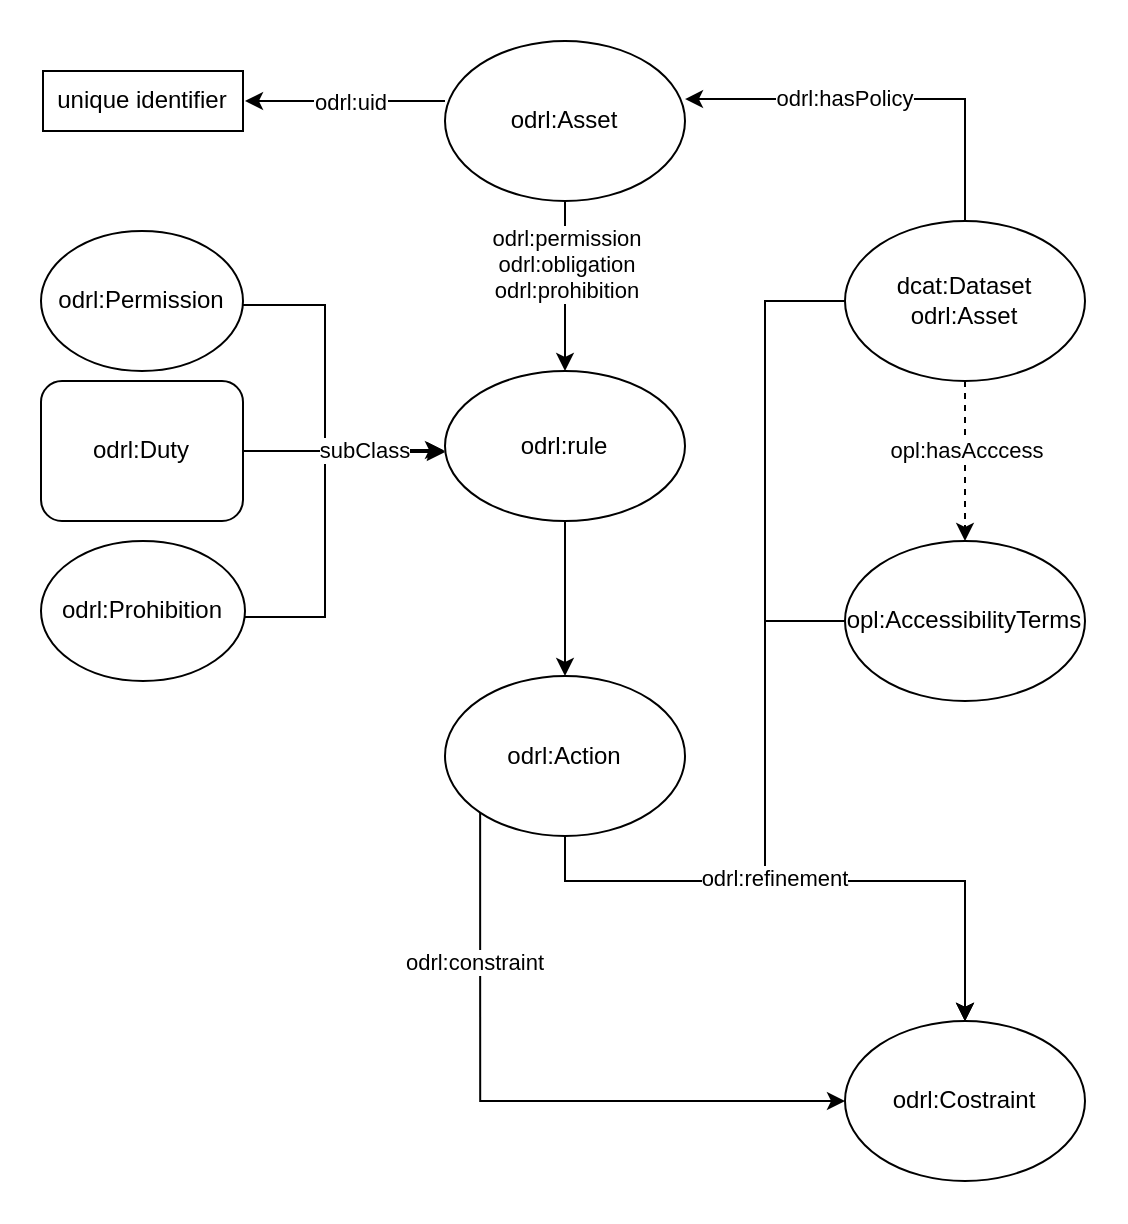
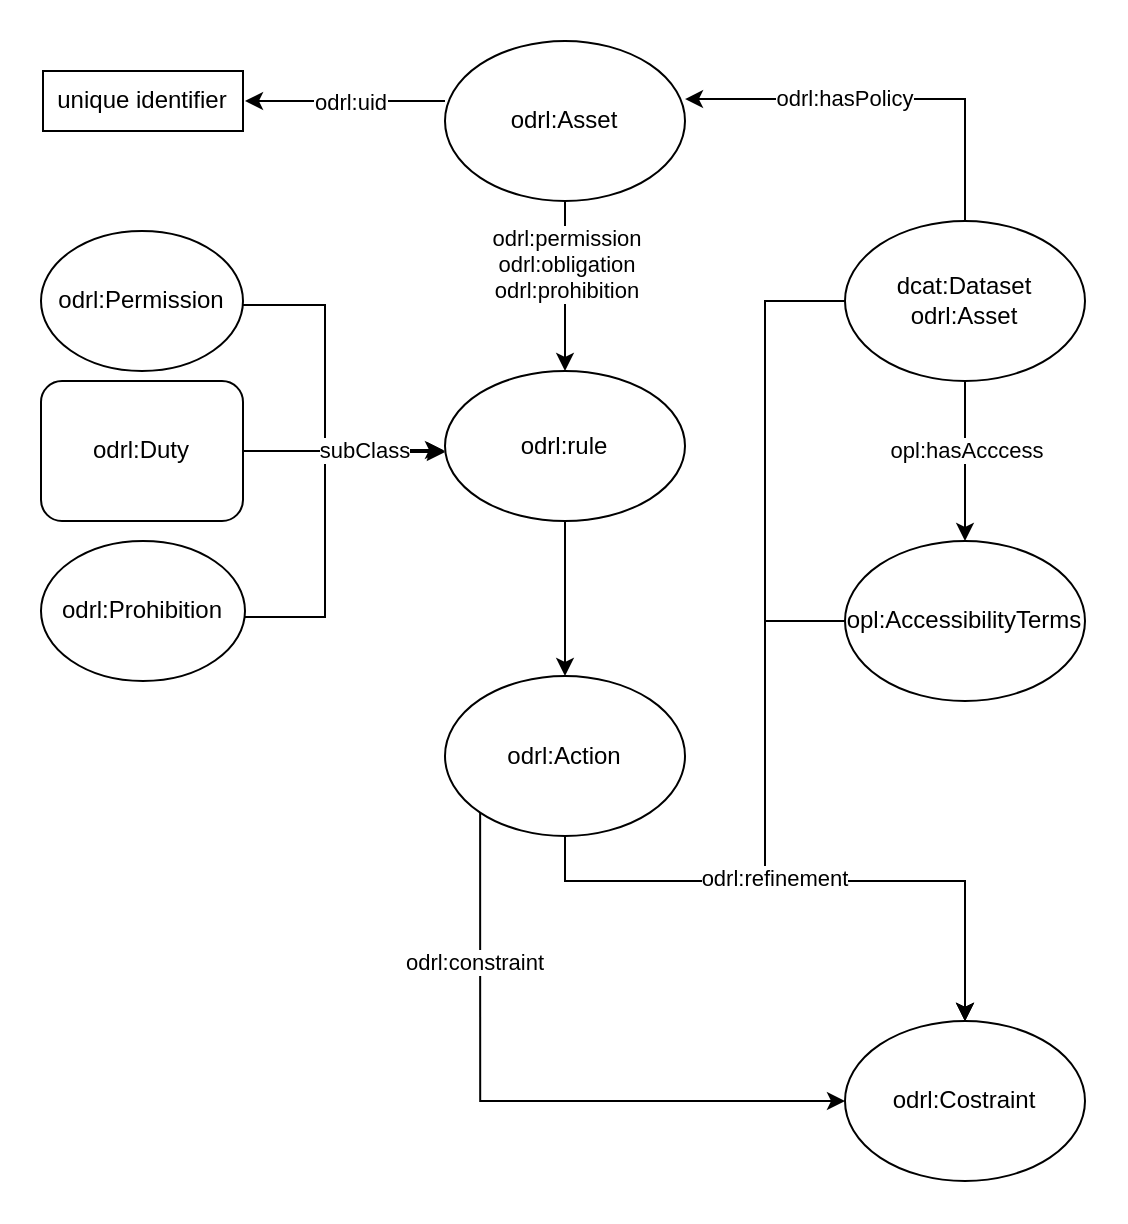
  <mxCell id="0" />
  <mxCell id="1" parent="0" />
  <mxCell id="2" value="odrl:hasPolicy" style="edgeStyle=orthogonalEdgeStyle;rounded=0;orthogonalLoop=1;jettySize=auto;html=1;exitX=0.5;exitY=0;exitDx=0;exitDy=0;entryX=1;entryY=0.363;entryDx=0;entryDy=0;entryPerimeter=0;" edge="1" parent="1" source="6" target="11"><mxGeometry x="0.204" relative="1" as="geometry"><mxPoint as="offset" /></mxGeometry></mxCell>
- <mxCell id="3" value="" style="edgeStyle=orthogonalEdgeStyle;rounded=0;orthogonalLoop=1;jettySize=auto;html=1;dashed=1;" edge="1" parent="1" source="6" target="29"><mxGeometry relative="1" as="geometry" /></mxCell>
+ <mxCell id="3" value="" style="edgeStyle=orthogonalEdgeStyle;rounded=0;orthogonalLoop=1;jettySize=auto;html=1;" edge="1" parent="1" source="6" target="29"><mxGeometry relative="1" as="geometry" /></mxCell>
  <mxCell id="4" value="opl:hasAcccess" style="edgeLabel;html=1;align=center;verticalAlign=middle;resizable=0;points=[];" vertex="1" connectable="0" parent="3"><mxGeometry x="-0.15" relative="1" as="geometry"><mxPoint as="offset" /></mxGeometry></mxCell>
  <mxCell id="5" style="edgeStyle=orthogonalEdgeStyle;rounded=0;orthogonalLoop=1;jettySize=auto;html=1;exitX=0;exitY=0.5;exitDx=0;exitDy=0;" edge="1" parent="1" source="6"><mxGeometry relative="1" as="geometry"><mxPoint x="482" y="510" as="targetPoint" /><Array as="points"><mxPoint x="382" y="150" /><mxPoint x="382" y="440" /><mxPoint x="482" y="440" /></Array></mxGeometry></mxCell>
  <mxCell id="6" value="dcat:Dataset&lt;br&gt;odrl:Asset" style="ellipse;whiteSpace=wrap;html=1;" vertex="1" parent="1"><mxGeometry x="422" y="110" width="120" height="80" as="geometry" /></mxCell>
  <mxCell id="7" style="edgeStyle=orthogonalEdgeStyle;rounded=0;orthogonalLoop=1;jettySize=auto;html=1;exitX=0;exitY=0.375;exitDx=0;exitDy=0;exitPerimeter=0;" edge="1" parent="1" source="11"><mxGeometry relative="1" as="geometry"><mxPoint x="122" y="50" as="targetPoint" /><Array as="points"><mxPoint x="132" y="50" /></Array></mxGeometry></mxCell>
  <mxCell id="8" value="odrl:uid" style="edgeLabel;html=1;align=center;verticalAlign=middle;resizable=0;points=[];" vertex="1" connectable="0" parent="7"><mxGeometry x="-0.044" y="1" relative="1" as="geometry"><mxPoint y="-1" as="offset" /></mxGeometry></mxCell>
  <mxCell id="9" value="" style="edgeStyle=orthogonalEdgeStyle;rounded=0;orthogonalLoop=1;jettySize=auto;html=1;" edge="1" parent="1" source="11" target="14"><mxGeometry relative="1" as="geometry" /></mxCell>
  <mxCell id="10" value="odrl:permission&lt;br&gt;odrl:obligation&lt;br&gt;odrl:prohibition" style="edgeLabel;html=1;align=center;verticalAlign=middle;resizable=0;points=[];" vertex="1" connectable="0" parent="9"><mxGeometry x="-0.6" y="1" relative="1" as="geometry"><mxPoint x="-1" y="14" as="offset" /></mxGeometry></mxCell>
  <mxCell id="11" value="odrl:Asset&lt;br&gt;" style="ellipse;whiteSpace=wrap;html=1;" vertex="1" parent="1"><mxGeometry x="222" y="20" width="120" height="80" as="geometry" /></mxCell>
  <mxCell id="12" value="unique identifier" style="whiteSpace=wrap;html=1;" vertex="1" parent="1"><mxGeometry x="21" y="35" width="100" height="30" as="geometry" /></mxCell>
  <mxCell id="13" value="" style="edgeStyle=orthogonalEdgeStyle;rounded=0;orthogonalLoop=1;jettySize=auto;html=1;" edge="1" parent="1" source="14" target="25"><mxGeometry relative="1" as="geometry" /></mxCell>
  <mxCell id="14" value="odrl:rule" style="ellipse;whiteSpace=wrap;html=1;" vertex="1" parent="1"><mxGeometry x="222" y="185" width="120" height="75" as="geometry" /></mxCell>
  <mxCell id="15" style="edgeStyle=orthogonalEdgeStyle;rounded=0;orthogonalLoop=1;jettySize=auto;html=1;exitX=1;exitY=0.5;exitDx=0;exitDy=0;entryX=0;entryY=0.5;entryDx=0;entryDy=0;" edge="1" parent="1"><mxGeometry relative="1" as="geometry"><mxPoint x="221" y="224.5" as="targetPoint" /><mxPoint x="120" y="152" as="sourcePoint" /><Array as="points"><mxPoint x="162" y="152" /><mxPoint x="162" y="225" /></Array></mxGeometry></mxCell>
  <mxCell id="16" value="odrl:Permission" style="ellipse;whiteSpace=wrap;html=1;" vertex="1" parent="1"><mxGeometry x="20" y="115" width="101" height="70" as="geometry" /></mxCell>
  <mxCell id="17" style="edgeStyle=orthogonalEdgeStyle;rounded=0;orthogonalLoop=1;jettySize=auto;html=1;exitX=1;exitY=0.5;exitDx=0;exitDy=0;" edge="1" parent="1" source="18"><mxGeometry relative="1" as="geometry"><mxPoint x="222" y="225" as="targetPoint" /></mxGeometry></mxCell>
  <mxCell id="18" value="odrl:Duty" style="whiteSpace=wrap;html=1;rounded=1;" vertex="1" parent="1"><mxGeometry x="20" y="190" width="101" height="70" as="geometry" /></mxCell>
  <mxCell id="19" style="edgeStyle=orthogonalEdgeStyle;rounded=0;orthogonalLoop=1;jettySize=auto;html=1;exitX=1;exitY=0.5;exitDx=0;exitDy=0;entryX=0;entryY=0.5;entryDx=0;entryDy=0;" edge="1" parent="1"><mxGeometry relative="1" as="geometry"><mxPoint x="122" y="308" as="sourcePoint" /><mxPoint x="222" y="225.5" as="targetPoint" /><Array as="points"><mxPoint x="162" y="308" /><mxPoint x="162" y="226" /></Array></mxGeometry></mxCell>
  <mxCell id="20" value="subClass" style="edgeLabel;html=1;align=center;verticalAlign=middle;resizable=0;points=[];" vertex="1" connectable="0" parent="19"><mxGeometry x="0.54" y="2" relative="1" as="geometry"><mxPoint x="1" y="1" as="offset" /></mxGeometry></mxCell>
  <mxCell id="21" value="odrl:Prohibition&lt;br&gt;" style="ellipse;whiteSpace=wrap;html=1;" vertex="1" parent="1"><mxGeometry x="20" y="270" width="102" height="70" as="geometry" /></mxCell>
  <mxCell id="22" value="" style="edgeStyle=orthogonalEdgeStyle;rounded=0;orthogonalLoop=1;jettySize=auto;html=1;" edge="1" parent="1" source="25" target="26"><mxGeometry relative="1" as="geometry"><Array as="points"><mxPoint x="282" y="440" /><mxPoint x="482" y="440" /></Array></mxGeometry></mxCell>
  <mxCell id="23" style="edgeStyle=orthogonalEdgeStyle;rounded=0;orthogonalLoop=1;jettySize=auto;html=1;exitX=0;exitY=1;exitDx=0;exitDy=0;entryX=0;entryY=0.5;entryDx=0;entryDy=0;" edge="1" parent="1" source="25" target="26"><mxGeometry relative="1" as="geometry"><Array as="points"><mxPoint x="240" y="550" /></Array></mxGeometry></mxCell>
  <mxCell id="24" value="odrl:constraint" style="edgeLabel;html=1;align=center;verticalAlign=middle;resizable=0;points=[];" vertex="1" connectable="0" parent="23"><mxGeometry x="-0.478" y="-3" relative="1" as="geometry"><mxPoint y="-10.78" as="offset" /></mxGeometry></mxCell>
  <mxCell id="25" value="odrl:Action&lt;br&gt;" style="ellipse;whiteSpace=wrap;html=1;" vertex="1" parent="1"><mxGeometry x="222" y="337.5" width="120" height="80" as="geometry" /></mxCell>
  <mxCell id="26" value="odrl:Costraint" style="ellipse;whiteSpace=wrap;html=1;" vertex="1" parent="1"><mxGeometry x="422" y="510" width="120" height="80" as="geometry" /></mxCell>
  <mxCell id="27" style="edgeStyle=orthogonalEdgeStyle;rounded=0;orthogonalLoop=1;jettySize=auto;html=1;exitX=0;exitY=0.5;exitDx=0;exitDy=0;" edge="1" parent="1" source="29" target="26"><mxGeometry relative="1" as="geometry"><Array as="points"><mxPoint x="382" y="310" /><mxPoint x="382" y="440" /><mxPoint x="482" y="440" /></Array></mxGeometry></mxCell>
  <mxCell id="28" value="odrl:refinement" style="edgeLabel;html=1;align=center;verticalAlign=middle;resizable=0;points=[];" vertex="1" connectable="0" parent="27"><mxGeometry x="0.024" y="2" relative="1" as="geometry"><mxPoint as="offset" /></mxGeometry></mxCell>
  <mxCell id="29" value="opl:AccessibilityTerms" style="ellipse;whiteSpace=wrap;html=1;" vertex="1" parent="1"><mxGeometry x="422" y="270" width="120" height="80" as="geometry" /></mxCell>
